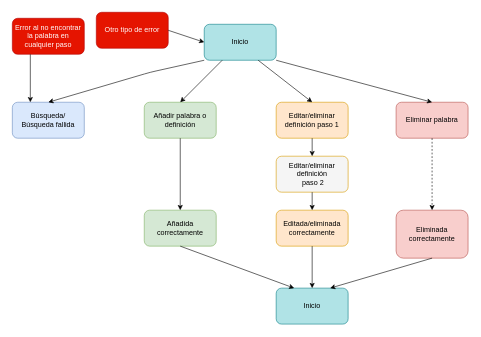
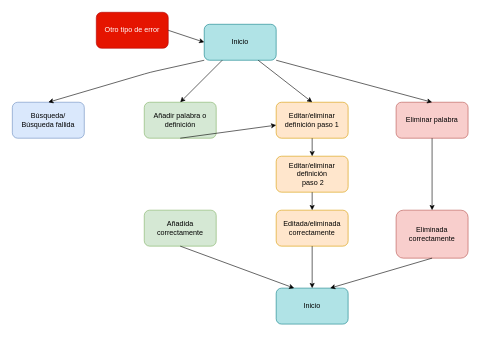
  <mxCell id="0" />
  <mxCell id="1" parent="0" />
  <mxCell id="2" value="Inicio" style="rounded=1;whiteSpace=wrap;html=1;fillColor=#b0e3e6;strokeColor=#0e8088;" vertex="1" parent="1"><mxGeometry x="340" y="40" width="120" height="60" as="geometry" /></mxCell>
  <mxCell id="3" value="Búsqueda/&lt;br&gt;Búsqueda fallida" style="rounded=1;whiteSpace=wrap;html=1;fillColor=#dae8fc;strokeColor=#6c8ebf;" vertex="1" parent="1"><mxGeometry x="20" y="170" width="120" height="60" as="geometry" /></mxCell>
  <mxCell id="4" value="Añadir palabra o definición" style="rounded=1;whiteSpace=wrap;html=1;fillColor=#d5e8d4;strokeColor=#82b366;" vertex="1" parent="1"><mxGeometry x="240" y="170" width="120" height="60" as="geometry" /></mxCell>
  <mxCell id="5" value="Editar/eliminar definición paso 1" style="rounded=1;whiteSpace=wrap;html=1;fillColor=#ffe6cc;strokeColor=#d79b00;" vertex="1" parent="1"><mxGeometry x="460" y="170" width="120" height="60" as="geometry" /></mxCell>
  <mxCell id="6" value="Eliminar palabra" style="rounded=1;whiteSpace=wrap;html=1;fillColor=#f8cecc;strokeColor=#b85450;" vertex="1" parent="1"><mxGeometry x="660" y="170" width="120" height="60" as="geometry" /></mxCell>
  <mxCell id="7" value="" style="endArrow=classic;html=1;entryX=0.5;entryY=0;entryDx=0;entryDy=0;exitX=0;exitY=1;exitDx=0;exitDy=0;" edge="1" parent="1" source="2" target="3"><mxGeometry width="50" height="50" relative="1" as="geometry"><mxPoint x="370" y="350" as="sourcePoint" /><mxPoint x="420" y="300" as="targetPoint" /><Array as="points"><mxPoint x="250" y="120" /></Array></mxGeometry></mxCell>
  <mxCell id="8" value="" style="endArrow=classic;html=1;exitX=0.25;exitY=1;exitDx=0;exitDy=0;entryX=0.5;entryY=0;entryDx=0;entryDy=0;" edge="1" parent="1" source="2" target="4"><mxGeometry width="50" height="50" relative="1" as="geometry"><mxPoint x="370" y="350" as="sourcePoint" /><mxPoint x="420" y="300" as="targetPoint" /></mxGeometry></mxCell>
  <mxCell id="9" value="" style="endArrow=classic;html=1;exitX=0.75;exitY=1;exitDx=0;exitDy=0;entryX=0.5;entryY=0;entryDx=0;entryDy=0;" edge="1" parent="1" source="2" target="5"><mxGeometry width="50" height="50" relative="1" as="geometry"><mxPoint x="370" y="350" as="sourcePoint" /><mxPoint x="420" y="300" as="targetPoint" /></mxGeometry></mxCell>
  <mxCell id="10" value="" style="endArrow=classic;html=1;exitX=1;exitY=1;exitDx=0;exitDy=0;entryX=0.5;entryY=0;entryDx=0;entryDy=0;" edge="1" parent="1" source="2" target="6"><mxGeometry width="50" height="50" relative="1" as="geometry"><mxPoint x="370" y="350" as="sourcePoint" /><mxPoint x="420" y="300" as="targetPoint" /></mxGeometry></mxCell>
- <mxCell id="11" value="Editar/eliminar&lt;br&gt;definición&lt;br&gt;&amp;nbsp;paso 2" style="rounded=1;whiteSpace=wrap;html=1;fillColor=#f5f5f5;strokeColor=#d79b00;" vertex="1" parent="1"><mxGeometry x="460" y="260" width="120" height="60" as="geometry" /></mxCell>
+ <mxCell id="11" value="Editar/eliminar&lt;br&gt;definición&lt;br&gt;&amp;nbsp;paso 2" style="rounded=1;whiteSpace=wrap;html=1;fillColor=#ffe6cc;strokeColor=#d79b00;" vertex="1" parent="1"><mxGeometry x="460" y="260" width="120" height="60" as="geometry" /></mxCell>
  <mxCell id="12" value="" style="endArrow=classic;html=1;exitX=0.5;exitY=1;exitDx=0;exitDy=0;entryX=0.5;entryY=0;entryDx=0;entryDy=0;fillColor=#a20025;" edge="1" parent="1" source="5" target="11"><mxGeometry width="50" height="50" relative="1" as="geometry"><mxPoint x="370" y="350" as="sourcePoint" /><mxPoint x="420" y="300" as="targetPoint" /></mxGeometry></mxCell>
- <mxCell id="13" value="Error al no encontrar la palabra en cualquier paso" style="rounded=1;whiteSpace=wrap;html=1;fillColor=#e51400;strokeColor=#B20000;fontColor=#ffffff;" vertex="1" parent="1"><mxGeometry x="20" y="30" width="120" height="60" as="geometry" /></mxCell>
- <mxCell id="14" value="" style="endArrow=classic;html=1;exitX=0.25;exitY=1;exitDx=0;exitDy=0;entryX=0.25;entryY=0;entryDx=0;entryDy=0;" edge="1" parent="1" source="13" target="3"><mxGeometry width="50" height="50" relative="1" as="geometry"><mxPoint x="370" y="340" as="sourcePoint" /><mxPoint x="420" y="290" as="targetPoint" /></mxGeometry></mxCell>
  <mxCell id="15" value="Otro tipo de error" style="rounded=1;whiteSpace=wrap;html=1;fillColor=#e51400;strokeColor=#B20000;fontColor=#ffffff;" vertex="1" parent="1"><mxGeometry x="160" y="20" width="120" height="60" as="geometry" /></mxCell>
  <mxCell id="16" value="" style="endArrow=classic;html=1;exitX=1;exitY=0.5;exitDx=0;exitDy=0;entryX=0;entryY=0.5;entryDx=0;entryDy=0;" edge="1" parent="1" source="15" target="2"><mxGeometry width="50" height="50" relative="1" as="geometry"><mxPoint x="370" y="340" as="sourcePoint" /><mxPoint x="420" y="290" as="targetPoint" /></mxGeometry></mxCell>
  <mxCell id="17" value="Añadida correctamente" style="rounded=1;whiteSpace=wrap;html=1;fillColor=#d5e8d4;strokeColor=#82b366;" vertex="1" parent="1"><mxGeometry x="240" y="350" width="120" height="60" as="geometry" /></mxCell>
  <mxCell id="18" value="Editada/eliminada correctamente" style="rounded=1;whiteSpace=wrap;html=1;fillColor=#ffe6cc;strokeColor=#d79b00;" vertex="1" parent="1"><mxGeometry x="460" y="350" width="120" height="60" as="geometry" /></mxCell>
  <mxCell id="19" value="Eliminada&lt;br&gt;correctamente" style="rounded=1;whiteSpace=wrap;html=1;fillColor=#f8cecc;strokeColor=#b85450;" vertex="1" parent="1"><mxGeometry x="660" y="350" width="120" height="80" as="geometry" /></mxCell>
- <mxCell id="20" value="" style="endArrow=classic;html=1;exitX=0.5;exitY=1;exitDx=0;exitDy=0;entryX=0.5;entryY=0;entryDx=0;entryDy=0;" edge="1" parent="1" source="4" target="17"><mxGeometry width="50" height="50" relative="1" as="geometry"><mxPoint x="370" y="310" as="sourcePoint" /><mxPoint x="420" y="260" as="targetPoint" /></mxGeometry></mxCell>
+ <mxCell id="20" value="" style="endArrow=classic;html=1;exitX=0.5;exitY=1;exitDx=0;exitDy=0;" edge="1" parent="1" source="4" target="5"><mxGeometry width="50" height="50" relative="1" as="geometry"><mxPoint x="370" y="310" as="sourcePoint" /><mxPoint x="420" y="260" as="targetPoint" /></mxGeometry></mxCell>
  <mxCell id="21" value="" style="endArrow=classic;html=1;exitX=0.5;exitY=1;exitDx=0;exitDy=0;entryX=0.5;entryY=0;entryDx=0;entryDy=0;" edge="1" parent="1" source="11" target="18"><mxGeometry width="50" height="50" relative="1" as="geometry"><mxPoint x="370" y="310" as="sourcePoint" /><mxPoint x="420" y="260" as="targetPoint" /></mxGeometry></mxCell>
- <mxCell id="22" value="" style="endArrow=classic;html=1;exitX=0.5;exitY=1;exitDx=0;exitDy=0;entryX=0.5;entryY=0;entryDx=0;entryDy=0;dashed=1;" edge="1" parent="1" source="6" target="19"><mxGeometry width="50" height="50" relative="1" as="geometry"><mxPoint x="370" y="310" as="sourcePoint" /><mxPoint x="420" y="260" as="targetPoint" /></mxGeometry></mxCell>
+ <mxCell id="22" value="" style="endArrow=classic;html=1;exitX=0.5;exitY=1;exitDx=0;exitDy=0;entryX=0.5;entryY=0;entryDx=0;entryDy=0;" edge="1" parent="1" source="6" target="19"><mxGeometry width="50" height="50" relative="1" as="geometry"><mxPoint x="370" y="310" as="sourcePoint" /><mxPoint x="420" y="260" as="targetPoint" /></mxGeometry></mxCell>
  <mxCell id="23" value="Inicio" style="rounded=1;whiteSpace=wrap;html=1;fillColor=#b0e3e6;strokeColor=#0e8088;" vertex="1" parent="1"><mxGeometry x="460" y="480" width="120" height="60" as="geometry" /></mxCell>
  <mxCell id="24" value="" style="endArrow=classic;html=1;exitX=0.5;exitY=1;exitDx=0;exitDy=0;entryX=0.25;entryY=0;entryDx=0;entryDy=0;" edge="1" parent="1" source="17" target="23"><mxGeometry width="50" height="50" relative="1" as="geometry"><mxPoint x="370" y="310" as="sourcePoint" /><mxPoint x="420" y="260" as="targetPoint" /></mxGeometry></mxCell>
  <mxCell id="25" value="" style="endArrow=classic;html=1;exitX=0.5;exitY=1;exitDx=0;exitDy=0;entryX=0.75;entryY=0;entryDx=0;entryDy=0;" edge="1" parent="1" source="19" target="23"><mxGeometry width="50" height="50" relative="1" as="geometry"><mxPoint x="370" y="310" as="sourcePoint" /><mxPoint x="420" y="260" as="targetPoint" /></mxGeometry></mxCell>
  <mxCell id="26" value="" style="endArrow=classic;html=1;exitX=0.5;exitY=1;exitDx=0;exitDy=0;entryX=0.5;entryY=0;entryDx=0;entryDy=0;" edge="1" parent="1" source="18" target="23"><mxGeometry width="50" height="50" relative="1" as="geometry"><mxPoint x="370" y="310" as="sourcePoint" /><mxPoint x="420" y="260" as="targetPoint" /></mxGeometry></mxCell>
